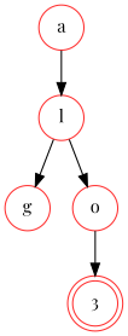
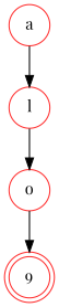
  digraph {
    fontname="Playfair Display"
    node [color=firebrick1 fontname="Playfair Display" shape=circle]
    edge [fontname="Playfair Display"]
-   3 [shape=doublecircle]
+   3 [shape=doublecircle label=9]
    a
    l
-   g
    o
    a -> l
-   l -> g
    l -> o
    o -> 3
  }
